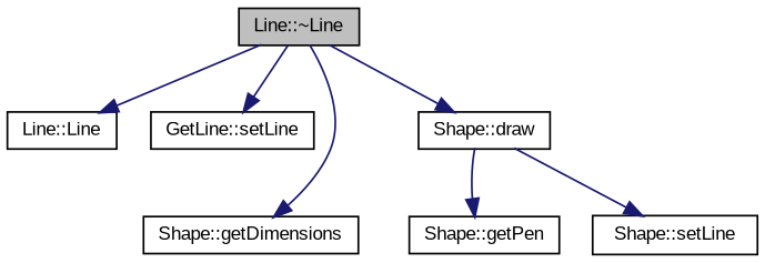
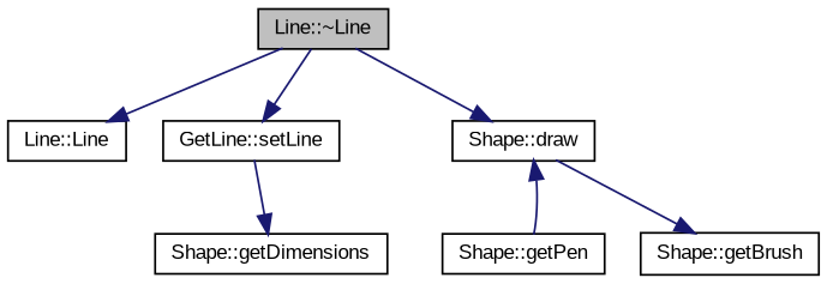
  digraph {
    fontname="Liberation Sans"
    rankdir=TB
    node [color=black fillcolor=white fontname="Liberation Sans" fontsize=10 shape=record style=filled]
    edge [color=midnightblue fontname="Liberation Sans" fontsize=10 labelfontname=Helvetica labelfontsize=10 style=solid]
    n1 [fillcolor=grey75 fontcolor=black height=0.2 label="Line::~Line" width=0.4]
    n2 [height=0.2 label="Line::Line" width=0.4]
    n3 [height=0.2 label="GetLine::setLine" width=0.4]
    n4 [height=0.2 label="Shape::draw" width=0.4]
    n5 [height=0.2 label="Shape::getDimensions" width=0.4]
    n6 [height=0.2 label="Shape::getPen" width=0.4]
-   n7 [height=0.2 label="Shape::setLine" width=0.4]
+   n7 [height=0.2 label="Shape::getBrush" width=0.4]
    n1 -> n2
    n1 -> n3
    n1 -> n4
-   n1 -> n5
-   n4 -> n6
+   n3 -> n5
+   n6 -> n4
    n4 -> n7
  }
